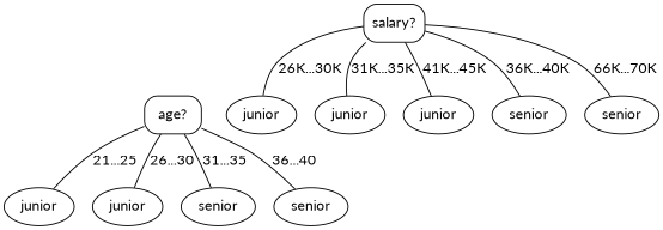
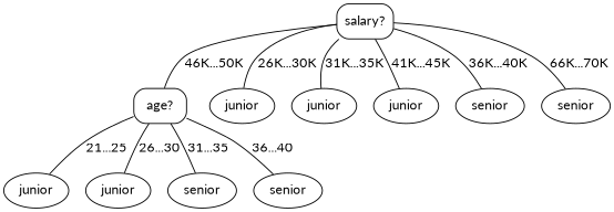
  graph {
    ordering=out
    fontname=Lato
    node [fontname=Lato]
    edge [fontname=Lato]
    n1 [label="salary?" shape=box style=rounded]
    n2 [label="age?" shape=box style=rounded]
    n3 [label=junior]
    n4 [label=junior]
    n5 [label=junior]
    n6 [label=junior]
    n7 [label=junior]
    n8 [label=senior]
    n9 [label=senior]
    n10 [label=senior]
    n11 [label=senior]
    subgraph sub_1 {
      n1
      n2
    }
    subgraph sub_2 {
      n3
      n4
      n5
      n6
      n7
    }
    subgraph sub_3 {
      n8
      n9
      n10
      n11
    }
+   n1 -- n2 [label="46K...50K"]
    n1 -- n3 [label="26K...30K"]
    n1 -- n4 [label="31K...35K"]
    n1 -- n5 [label="41K...45K"]
    n1 -- n8 [label="36K...40K"]
    n1 -- n9 [label="66K...70K"]
    n2 -- n6 [label="21...25"]
    n2 -- n7 [label="26...30"]
    n2 -- n10 [label="31...35"]
    n2 -- n11 [label="36...40"]
  }
